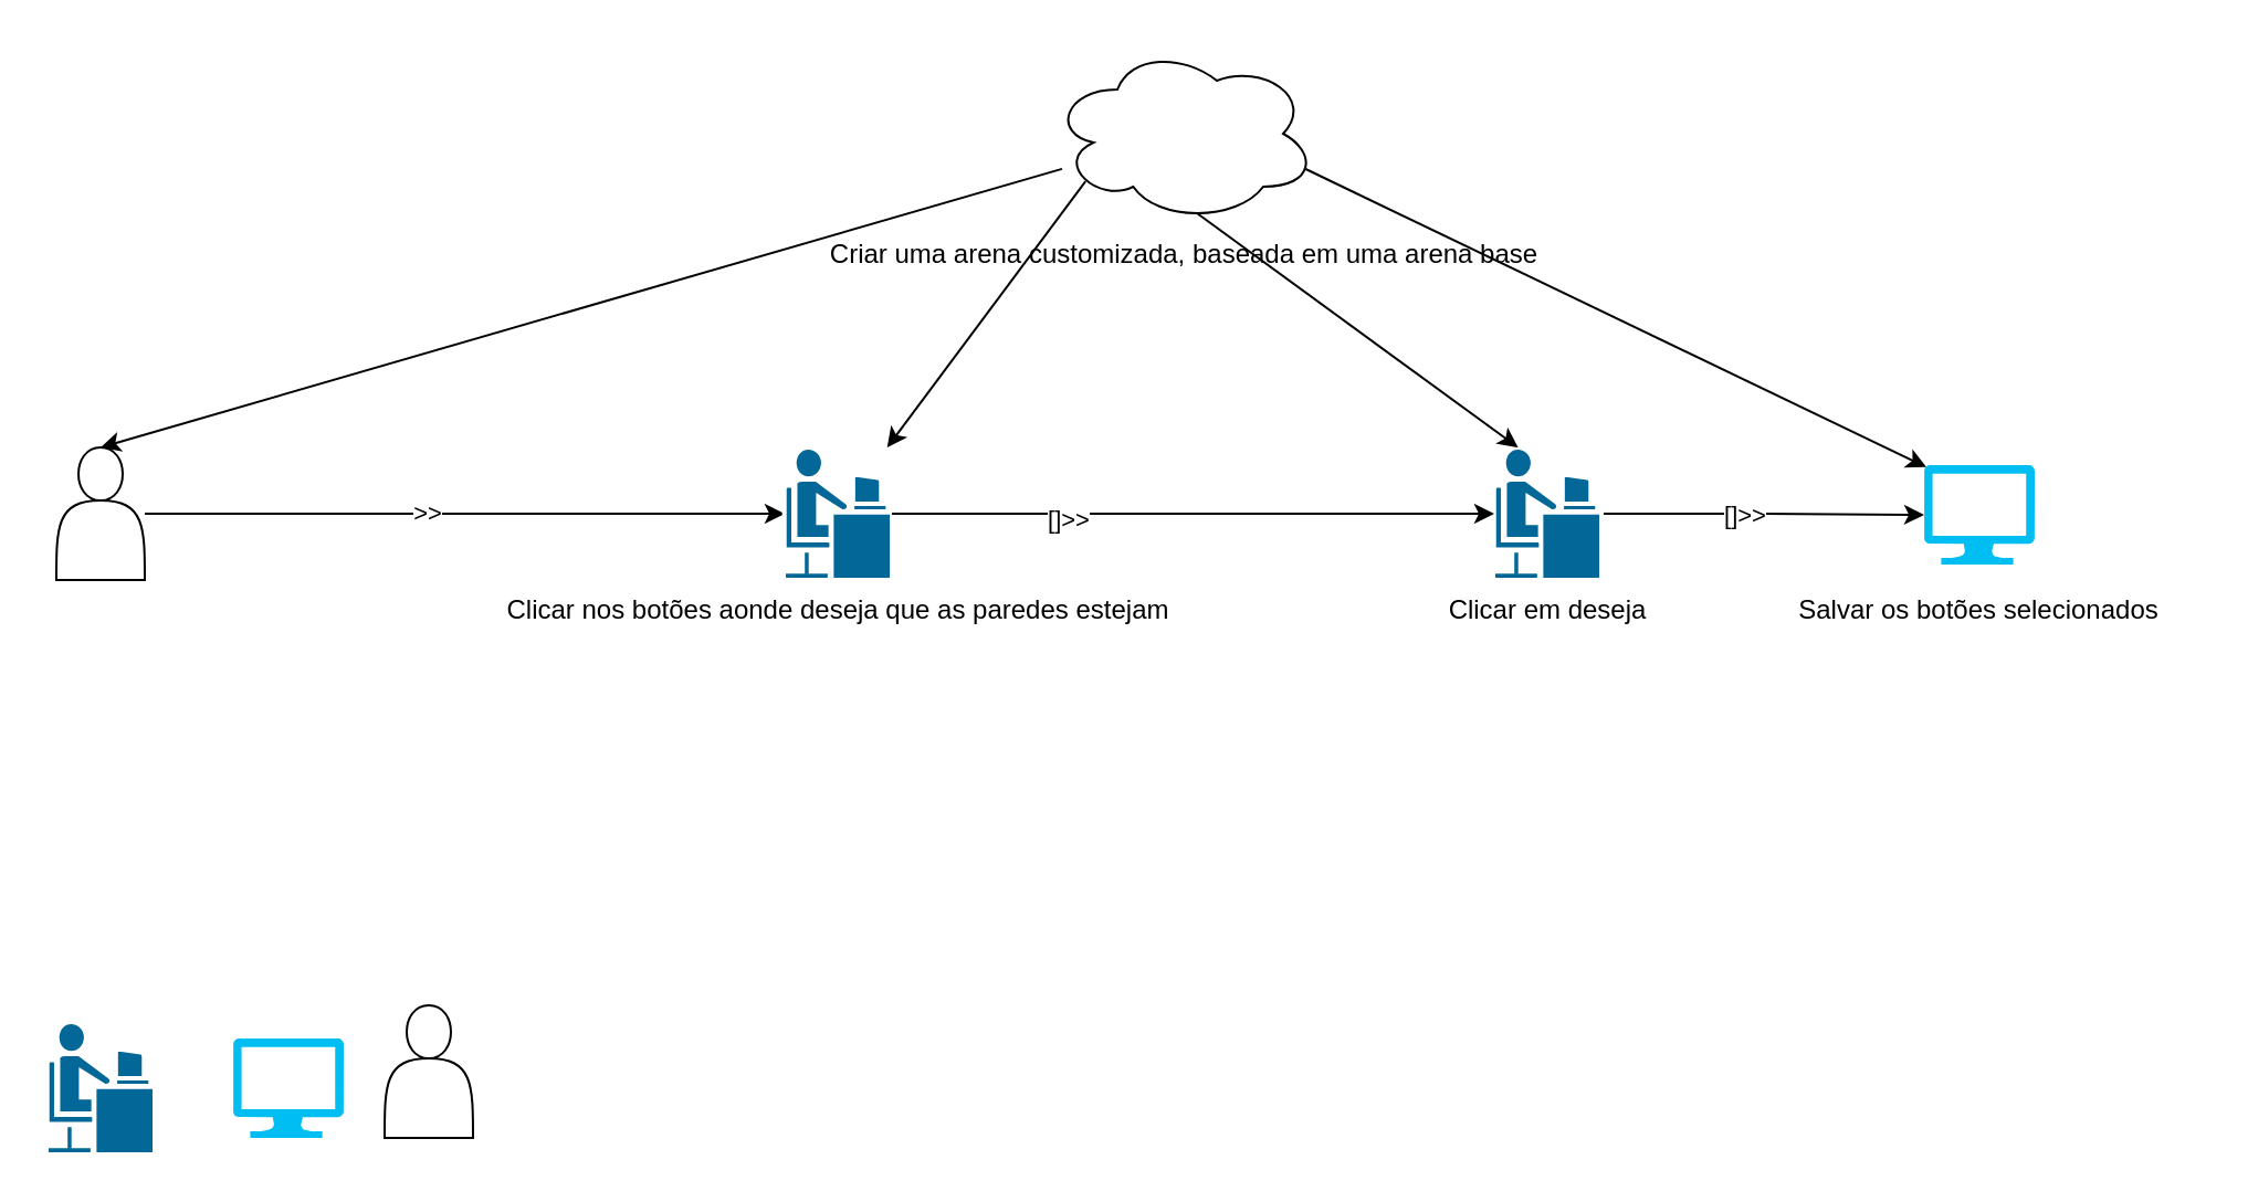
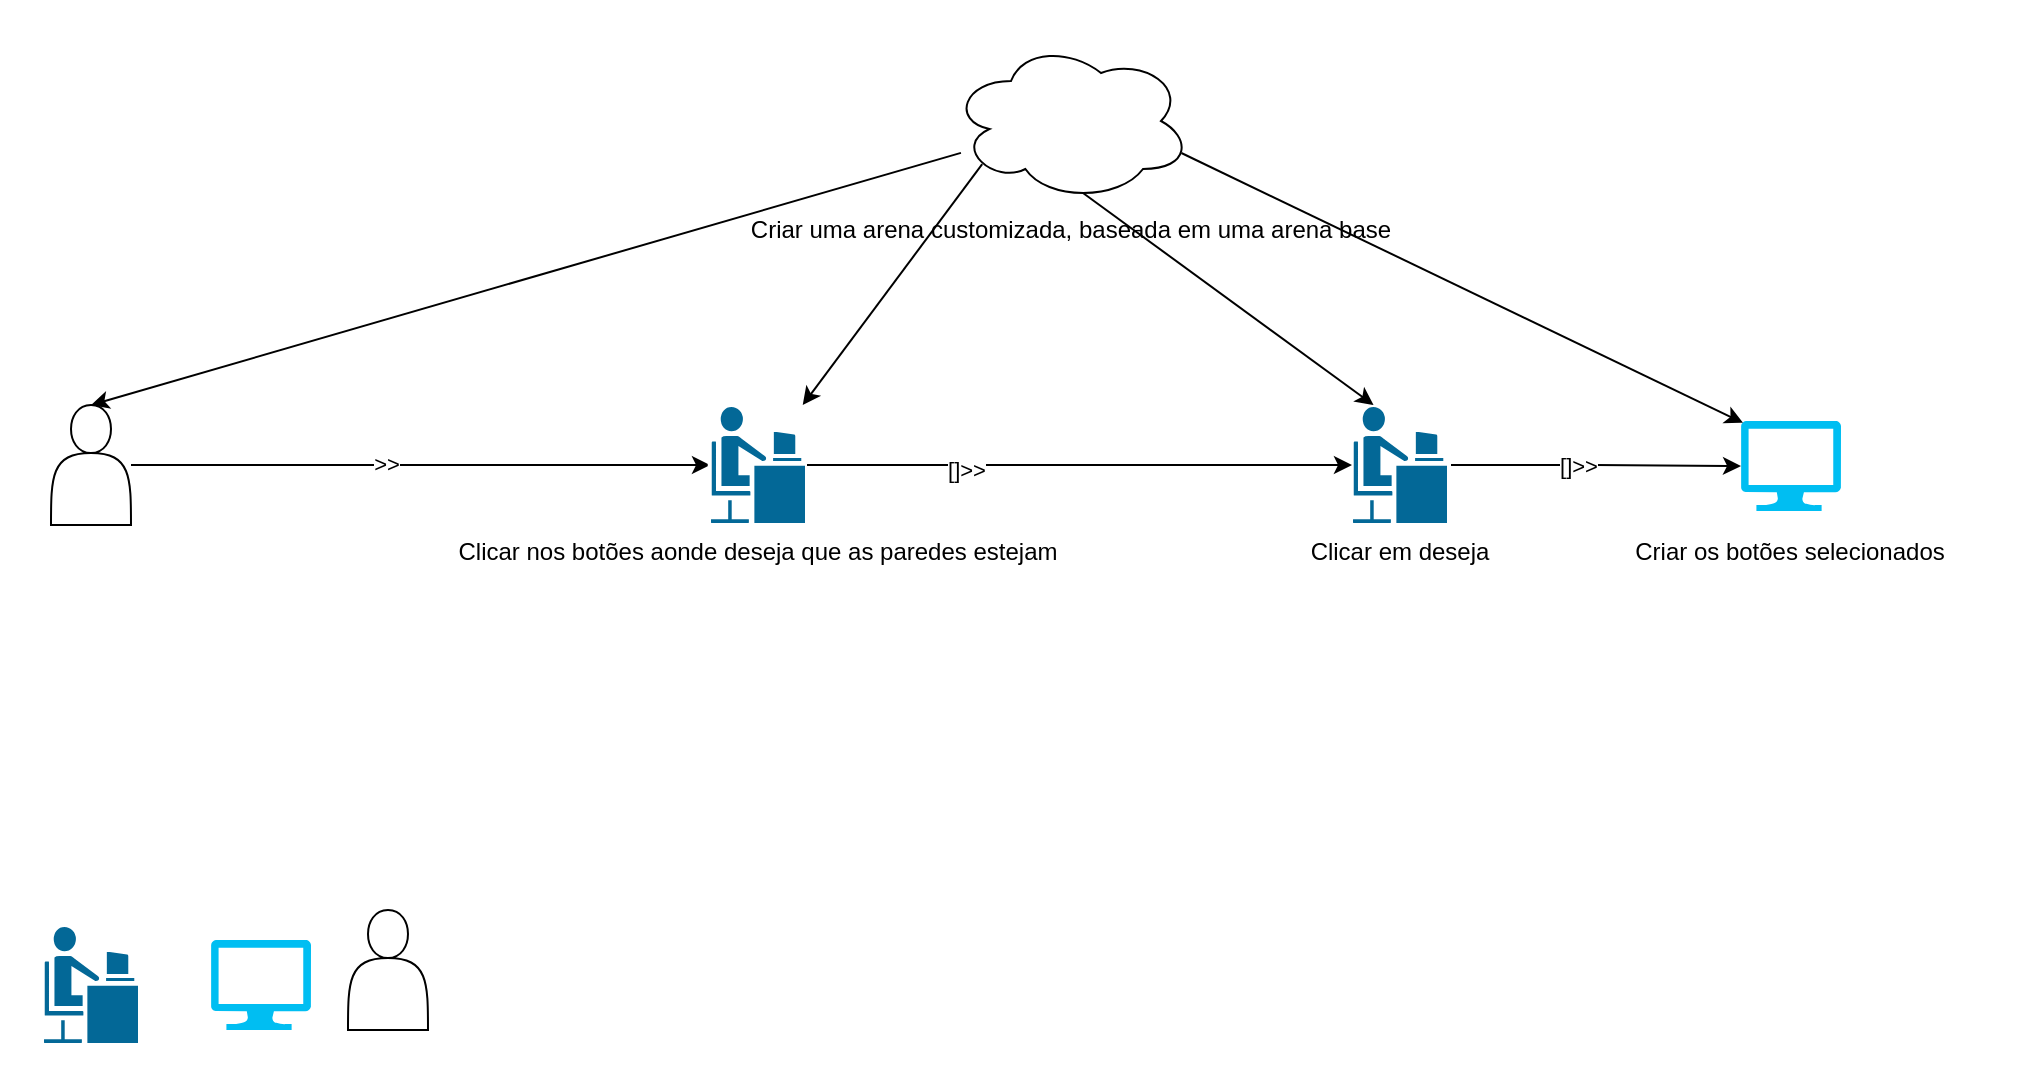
  <mxCell id="0" />
  <mxCell id="1" parent="0" />
  <mxCell id="2" style="rounded=0;orthogonalLoop=1;jettySize=auto;html=1;entryX=0.5;entryY=0;entryDx=0;entryDy=0;" edge="1" parent="1" source="7" target="5"><mxGeometry relative="1" as="geometry" /></mxCell>
  <mxCell id="3" style="edgeStyle=orthogonalEdgeStyle;rounded=0;orthogonalLoop=1;jettySize=auto;html=1;entryX=0.01;entryY=0.5;entryDx=0;entryDy=0;entryPerimeter=0;" edge="1" parent="1" source="5" target="11"><mxGeometry relative="1" as="geometry"><mxPoint x="215" y="232" as="targetPoint" /></mxGeometry></mxCell>
  <mxCell id="4" value="&amp;gt;&amp;gt;" style="edgeLabel;html=1;align=center;verticalAlign=middle;resizable=0;points=[];" vertex="1" connectable="0" parent="3"><mxGeometry x="-0.123" y="1" relative="1" as="geometry"><mxPoint as="offset" /></mxGeometry></mxCell>
  <mxCell id="5" value="" style="shape=actor;whiteSpace=wrap;html=1;" vertex="1" parent="1"><mxGeometry x="25" y="202" width="40" height="60" as="geometry" /></mxCell>
  <mxCell id="6" style="edgeStyle=none;rounded=0;orthogonalLoop=1;jettySize=auto;html=1;exitX=0.13;exitY=0.77;exitDx=0;exitDy=0;exitPerimeter=0;" edge="1" parent="1" source="7" target="11"><mxGeometry relative="1" as="geometry" /></mxCell>
  <mxCell id="7" value="" style="ellipse;shape=cloud;whiteSpace=wrap;html=1;" vertex="1" parent="1"><mxGeometry x="475" y="20" width="120" height="80" as="geometry" /></mxCell>
  <mxCell id="8" value="" style="shape=mxgraph.cisco.people.androgenous_person;html=1;pointerEvents=1;dashed=0;fillColor=#036897;strokeColor=#ffffff;strokeWidth=2;verticalLabelPosition=bottom;verticalAlign=top;align=center;outlineConnect=0;" vertex="1" parent="1"><mxGeometry x="20.5" y="462" width="49" height="60" as="geometry" /></mxCell>
  <mxCell id="9" value="Criar uma arena customizada, baseada em uma arena base" style="text;html=1;align=center;verticalAlign=middle;resizable=0;points=[];autosize=1;strokeColor=none;fillColor=none;" vertex="1" parent="1"><mxGeometry x="365" y="100" width="340" height="30" as="geometry" /></mxCell>
- <mxCell id="10" value="Salvar os botões selecionados" style="text;whiteSpace=wrap;align=center;" vertex="1" parent="1"><mxGeometry x="795" y="262" width="200" height="40" as="geometry" /></mxCell>
+ <mxCell id="10" value="Criar os botões selecionados" style="text;whiteSpace=wrap;align=center;" vertex="1" parent="1"><mxGeometry x="795" y="262" width="200" height="40" as="geometry" /></mxCell>
  <mxCell id="11" value="" style="shape=mxgraph.cisco.people.androgenous_person;html=1;pointerEvents=1;dashed=0;fillColor=#036897;strokeColor=#ffffff;strokeWidth=2;verticalLabelPosition=bottom;verticalAlign=top;align=center;outlineConnect=0;" vertex="1" parent="1"><mxGeometry x="354" y="202" width="49" height="60" as="geometry" /></mxCell>
  <mxCell id="12" style="edgeStyle=orthogonalEdgeStyle;rounded=0;orthogonalLoop=1;jettySize=auto;html=1;" edge="1" parent="1" source="14" target="19"><mxGeometry relative="1" as="geometry" /></mxCell>
  <mxCell id="13" value="[]&amp;gt;&amp;gt;" style="edgeLabel;html=1;align=center;verticalAlign=middle;resizable=0;points=[];" vertex="1" connectable="0" parent="12"><mxGeometry x="-0.133" relative="1" as="geometry"><mxPoint as="offset" /></mxGeometry></mxCell>
  <mxCell id="14" value="" style="shape=mxgraph.cisco.people.androgenous_person;html=1;pointerEvents=1;dashed=0;fillColor=#036897;strokeColor=#ffffff;strokeWidth=2;verticalLabelPosition=bottom;verticalAlign=top;align=center;outlineConnect=0;" vertex="1" parent="1"><mxGeometry x="675" y="202" width="49" height="60" as="geometry" /></mxCell>
  <mxCell id="15" style="edgeStyle=orthogonalEdgeStyle;rounded=0;orthogonalLoop=1;jettySize=auto;html=1;entryX=0.01;entryY=0.5;entryDx=0;entryDy=0;entryPerimeter=0;" edge="1" parent="1" source="11" target="14"><mxGeometry relative="1" as="geometry" /></mxCell>
  <mxCell id="16" value="[]&amp;gt;&amp;gt;" style="edgeLabel;html=1;align=center;verticalAlign=middle;resizable=0;points=[];" vertex="1" connectable="0" parent="15"><mxGeometry x="-0.418" y="-2" relative="1" as="geometry"><mxPoint as="offset" /></mxGeometry></mxCell>
  <mxCell id="17" value="Clicar nos botões aonde deseja que as paredes estejam" style="text;whiteSpace=wrap;align=center;" vertex="1" parent="1"><mxGeometry x="213.5" y="262" width="330" height="40" as="geometry" /></mxCell>
  <mxCell id="18" value="Clicar em deseja" style="text;whiteSpace=wrap;align=center;" vertex="1" parent="1"><mxGeometry x="639.5" y="262" width="120" height="40" as="geometry" /></mxCell>
  <mxCell id="19" value="" style="verticalLabelPosition=bottom;html=1;verticalAlign=top;align=center;strokeColor=none;fillColor=#00BEF2;shape=mxgraph.azure.computer;pointerEvents=1;" vertex="1" parent="1"><mxGeometry x="870" y="210" width="50" height="45" as="geometry" /></mxCell>
  <mxCell id="20" style="edgeStyle=none;rounded=0;orthogonalLoop=1;jettySize=auto;html=1;exitX=0.55;exitY=0.95;exitDx=0;exitDy=0;exitPerimeter=0;entryX=0.23;entryY=0;entryDx=0;entryDy=0;entryPerimeter=0;" edge="1" parent="1" source="7" target="14"><mxGeometry relative="1" as="geometry" /></mxCell>
  <mxCell id="21" style="edgeStyle=none;rounded=0;orthogonalLoop=1;jettySize=auto;html=1;exitX=0.96;exitY=0.7;exitDx=0;exitDy=0;exitPerimeter=0;entryX=0.02;entryY=0.02;entryDx=0;entryDy=0;entryPerimeter=0;" edge="1" parent="1" source="7" target="19"><mxGeometry relative="1" as="geometry" /></mxCell>
  <mxCell id="22" value="" style="verticalLabelPosition=bottom;html=1;verticalAlign=top;align=center;strokeColor=none;fillColor=#00BEF2;shape=mxgraph.azure.computer;pointerEvents=1;" vertex="1" parent="1"><mxGeometry x="105" y="469.5" width="50" height="45" as="geometry" /></mxCell>
  <mxCell id="23" value="" style="shape=actor;whiteSpace=wrap;html=1;" vertex="1" parent="1"><mxGeometry x="173.5" y="454.5" width="40" height="60" as="geometry" /></mxCell>
